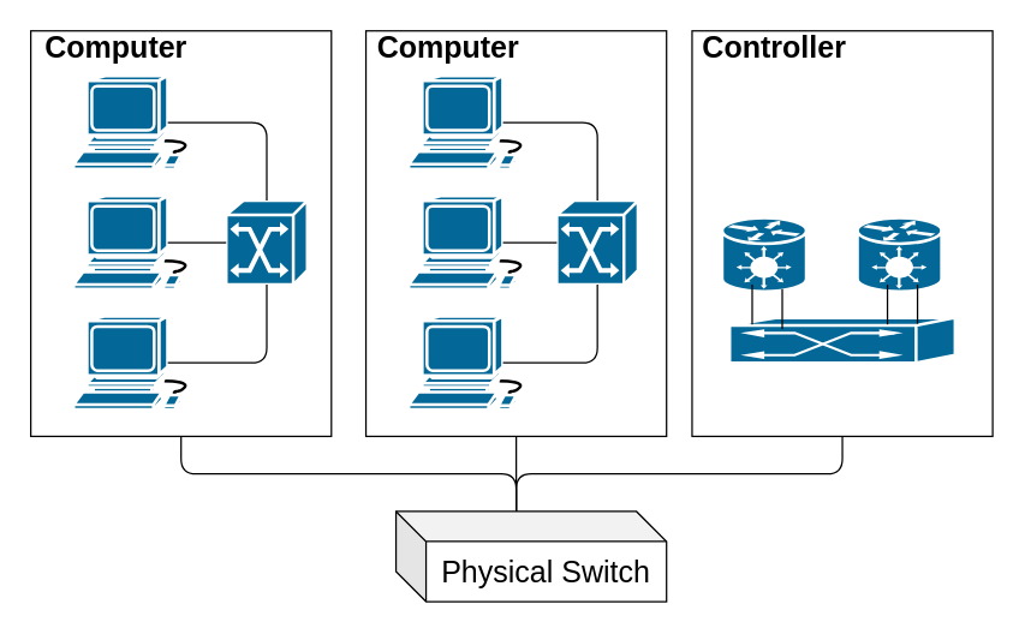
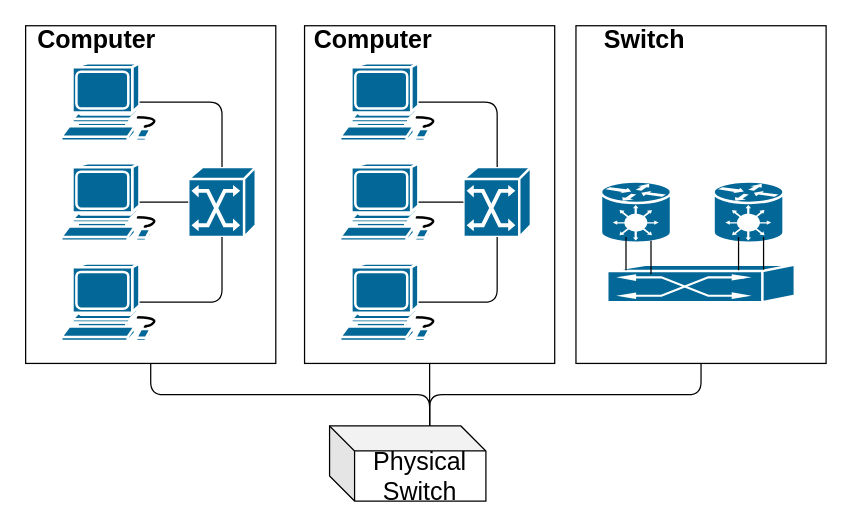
  <mxCell id="0" />
  <mxCell id="1" parent="0" />
  <mxCell id="2" value="" style="rounded=0;whiteSpace=wrap;html=1;" vertex="1" parent="1"><mxGeometry x="20" y="20" width="200" height="270" as="geometry" /></mxCell>
  <mxCell id="3" value="" style="shape=mxgraph.cisco.computers_and_peripherals.workstation;html=1;pointerEvents=1;dashed=0;fillColor=#036897;strokeColor=#ffffff;strokeWidth=2;verticalLabelPosition=bottom;verticalAlign=top;align=center;outlineConnect=0;" vertex="1" parent="1"><mxGeometry x="48.5" y="50" width="83" height="62" as="geometry" /></mxCell>
  <mxCell id="4" value="" style="shape=mxgraph.cisco.computers_and_peripherals.workstation;html=1;pointerEvents=1;dashed=0;fillColor=#036897;strokeColor=#ffffff;strokeWidth=2;verticalLabelPosition=bottom;verticalAlign=top;align=center;outlineConnect=0;" vertex="1" parent="1"><mxGeometry x="48.5" y="210" width="83" height="62" as="geometry" /></mxCell>
  <mxCell id="5" value="" style="shape=mxgraph.cisco.computers_and_peripherals.workstation;html=1;pointerEvents=1;dashed=0;fillColor=#036897;strokeColor=#ffffff;strokeWidth=2;verticalLabelPosition=bottom;verticalAlign=top;align=center;outlineConnect=0;" vertex="1" parent="1"><mxGeometry x="48.5" y="130" width="83" height="62" as="geometry" /></mxCell>
  <mxCell id="6" value="" style="rounded=0;whiteSpace=wrap;html=1;" vertex="1" parent="1"><mxGeometry x="243" y="20" width="200" height="270" as="geometry" /></mxCell>
  <mxCell id="7" value="" style="shape=mxgraph.cisco.computers_and_peripherals.workstation;html=1;pointerEvents=1;dashed=0;fillColor=#036897;strokeColor=#ffffff;strokeWidth=2;verticalLabelPosition=bottom;verticalAlign=top;align=center;outlineConnect=0;" vertex="1" parent="1"><mxGeometry x="271.5" y="50" width="83" height="62" as="geometry" /></mxCell>
  <mxCell id="8" value="" style="shape=mxgraph.cisco.computers_and_peripherals.workstation;html=1;pointerEvents=1;dashed=0;fillColor=#036897;strokeColor=#ffffff;strokeWidth=2;verticalLabelPosition=bottom;verticalAlign=top;align=center;outlineConnect=0;" vertex="1" parent="1"><mxGeometry x="271.5" y="210" width="83" height="62" as="geometry" /></mxCell>
  <mxCell id="9" value="" style="shape=mxgraph.cisco.computers_and_peripherals.workstation;html=1;pointerEvents=1;dashed=0;fillColor=#036897;strokeColor=#ffffff;strokeWidth=2;verticalLabelPosition=bottom;verticalAlign=top;align=center;outlineConnect=0;" vertex="1" parent="1"><mxGeometry x="271.5" y="130" width="83" height="62" as="geometry" /></mxCell>
  <mxCell id="10" value="" style="rounded=0;whiteSpace=wrap;html=1;" vertex="1" parent="1"><mxGeometry x="460" y="20" width="200" height="270" as="geometry" /></mxCell>
  <mxCell id="11" value="" style="shape=mxgraph.cisco.hubs_and_gateways.generic_gateway;html=1;pointerEvents=1;dashed=0;fillColor=#036897;strokeColor=#ffffff;strokeWidth=2;verticalLabelPosition=bottom;verticalAlign=top;align=center;outlineConnect=0;" vertex="1" parent="1"><mxGeometry x="480" y="144.5" width="56" height="49" as="geometry" /></mxCell>
  <mxCell id="12" value="" style="shape=mxgraph.cisco.switches.atm_switch;html=1;pointerEvents=1;dashed=0;fillColor=#036897;strokeColor=#ffffff;strokeWidth=2;verticalLabelPosition=bottom;verticalAlign=top;align=center;outlineConnect=0;" vertex="1" parent="1"><mxGeometry x="150" y="133" width="54" height="56" as="geometry" /></mxCell>
  <mxCell id="13" value="" style="shape=mxgraph.cisco.switches.atm_switch;html=1;pointerEvents=1;dashed=0;fillColor=#036897;strokeColor=#ffffff;strokeWidth=2;verticalLabelPosition=bottom;verticalAlign=top;align=center;outlineConnect=0;" vertex="1" parent="1"><mxGeometry x="485" y="211" width="150" height="30" as="geometry" /></mxCell>
  <mxCell id="14" value="" style="shape=mxgraph.cisco.hubs_and_gateways.generic_gateway;html=1;pointerEvents=1;dashed=0;fillColor=#036897;strokeColor=#ffffff;strokeWidth=2;verticalLabelPosition=bottom;verticalAlign=top;align=center;outlineConnect=0;" vertex="1" parent="1"><mxGeometry x="570" y="144.5" width="56" height="49" as="geometry" /></mxCell>
  <mxCell id="15" value="" style="endArrow=none;html=1;entryX=0.5;entryY=1;entryDx=0;entryDy=0;entryPerimeter=0;" edge="1" parent="1"><mxGeometry width="50" height="50" relative="1" as="geometry"><mxPoint x="610" y="215" as="sourcePoint" /><mxPoint x="610" y="189" as="targetPoint" /><Array as="points"><mxPoint x="610" y="189" /></Array></mxGeometry></mxCell>
  <mxCell id="16" value="" style="endArrow=none;html=1;" edge="1" parent="1"><mxGeometry width="50" height="50" relative="1" as="geometry"><mxPoint x="520" y="218.5" as="sourcePoint" /><mxPoint x="520" y="192" as="targetPoint" /></mxGeometry></mxCell>
  <mxCell id="17" value="" style="endArrow=none;html=1;" edge="1" parent="1"><mxGeometry width="50" height="50" relative="1" as="geometry"><mxPoint x="500" y="215.5" as="sourcePoint" /><mxPoint x="500" y="189" as="targetPoint" /></mxGeometry></mxCell>
  <mxCell id="18" value="" style="endArrow=none;html=1;" edge="1" parent="1"><mxGeometry width="50" height="50" relative="1" as="geometry"><mxPoint x="590" y="215.5" as="sourcePoint" /><mxPoint x="590" y="189" as="targetPoint" /></mxGeometry></mxCell>
  <mxCell id="19" value="" style="shape=mxgraph.cisco.switches.atm_switch;html=1;pointerEvents=1;dashed=0;fillColor=#036897;strokeColor=#ffffff;strokeWidth=2;verticalLabelPosition=bottom;verticalAlign=top;align=center;outlineConnect=0;" vertex="1" parent="1"><mxGeometry x="370" y="133" width="54" height="56" as="geometry" /></mxCell>
  <mxCell id="20" value="" style="endArrow=none;html=1;exitX=0.755;exitY=0.5;exitDx=0;exitDy=0;exitPerimeter=0;entryX=0.5;entryY=0;entryDx=0;entryDy=0;entryPerimeter=0;edgeStyle=orthogonalEdgeStyle;" edge="1" parent="1" source="3" target="12"><mxGeometry width="50" height="50" relative="1" as="geometry"><mxPoint x="120" y="110" as="sourcePoint" /><mxPoint x="160" y="70" as="targetPoint" /></mxGeometry></mxCell>
  <mxCell id="21" value="" style="endArrow=none;html=1;entryX=0.755;entryY=0.5;entryDx=0;entryDy=0;entryPerimeter=0;exitX=0.5;exitY=1;exitDx=0;exitDy=0;exitPerimeter=0;edgeStyle=orthogonalEdgeStyle;" edge="1" parent="1" source="12" target="4"><mxGeometry width="50" height="50" relative="1" as="geometry"><mxPoint x="20" y="360" as="sourcePoint" /><mxPoint x="70" y="310" as="targetPoint" /><Array as="points"><mxPoint x="177" y="241" /></Array></mxGeometry></mxCell>
  <mxCell id="22" value="" style="endArrow=none;html=1;entryX=0.755;entryY=0.5;entryDx=0;entryDy=0;entryPerimeter=0;" edge="1" parent="1" source="12" target="5"><mxGeometry width="50" height="50" relative="1" as="geometry"><mxPoint x="20" y="360" as="sourcePoint" /><mxPoint x="70" y="310" as="targetPoint" /></mxGeometry></mxCell>
  <mxCell id="23" value="" style="endArrow=none;html=1;entryX=0.755;entryY=0.5;entryDx=0;entryDy=0;entryPerimeter=0;exitX=0;exitY=0.5;exitDx=0;exitDy=0;exitPerimeter=0;" edge="1" parent="1" source="19" target="9"><mxGeometry width="50" height="50" relative="1" as="geometry"><mxPoint x="20" y="360" as="sourcePoint" /><mxPoint x="70" y="310" as="targetPoint" /></mxGeometry></mxCell>
  <mxCell id="24" value="" style="endArrow=none;html=1;exitX=0.755;exitY=0.5;exitDx=0;exitDy=0;exitPerimeter=0;entryX=0.5;entryY=0;entryDx=0;entryDy=0;entryPerimeter=0;edgeStyle=orthogonalEdgeStyle;" edge="1" parent="1" source="7" target="19"><mxGeometry width="50" height="50" relative="1" as="geometry"><mxPoint x="360" y="112" as="sourcePoint" /><mxPoint x="410" y="62" as="targetPoint" /></mxGeometry></mxCell>
  <mxCell id="25" value="" style="endArrow=none;html=1;entryX=0.5;entryY=1;entryDx=0;entryDy=0;entryPerimeter=0;exitX=0.755;exitY=0.5;exitDx=0;exitDy=0;exitPerimeter=0;edgeStyle=orthogonalEdgeStyle;" edge="1" parent="1" source="8" target="19"><mxGeometry width="50" height="50" relative="1" as="geometry"><mxPoint x="370" y="200" as="sourcePoint" /><mxPoint x="420" y="210" as="targetPoint" /></mxGeometry></mxCell>
  <mxCell id="26" value="&lt;b&gt;&lt;font style=&quot;font-size: 20px&quot;&gt;Computer&lt;/font&gt;&lt;/b&gt;" style="text;html=1;strokeColor=none;fillColor=none;align=center;verticalAlign=middle;whiteSpace=wrap;rounded=0;" vertex="1" parent="1"><mxGeometry x="21.5" y="20" width="110" height="20" as="geometry" /></mxCell>
  <mxCell id="27" value="&lt;b&gt;&lt;font style=&quot;font-size: 20px&quot;&gt;Computer&lt;/font&gt;&lt;/b&gt;" style="text;html=1;strokeColor=none;fillColor=none;align=center;verticalAlign=middle;whiteSpace=wrap;rounded=0;" vertex="1" parent="1"><mxGeometry x="243" y="20" width="110" height="20" as="geometry" /></mxCell>
- <mxCell id="28" value="&lt;b&gt;&lt;font style=&quot;font-size: 20px&quot;&gt;Controller&lt;/font&gt;&lt;/b&gt;" style="text;html=1;strokeColor=none;fillColor=none;align=center;verticalAlign=middle;whiteSpace=wrap;rounded=0;" vertex="1" parent="1"><mxGeometry x="460" y="20" width="110" height="20" as="geometry" /></mxCell>
- <mxCell id="29" value="&lt;font style=&quot;font-size: 20px&quot;&gt;Physical Switch&lt;/font&gt;" style="shape=cube;whiteSpace=wrap;html=1;boundedLbl=1;backgroundOutline=1;darkOpacity=0.05;darkOpacity2=0.1;" vertex="1" parent="1"><mxGeometry x="263" y="340" width="180" height="60" as="geometry" /></mxCell>
+ <mxCell id="28" value="&lt;b&gt;&lt;font style=&quot;font-size: 20px&quot;&gt;Switch&lt;/font&gt;&lt;/b&gt;" style="text;html=1;strokeColor=none;fillColor=none;align=center;verticalAlign=middle;whiteSpace=wrap;rounded=0;" vertex="1" parent="1"><mxGeometry x="460" y="20" width="110" height="20" as="geometry" /></mxCell>
+ <mxCell id="29" value="&lt;font style=&quot;font-size: 20px&quot;&gt;Physical Switch&lt;/font&gt;" style="shape=cube;whiteSpace=wrap;html=1;boundedLbl=1;backgroundOutline=1;darkOpacity=0.05;darkOpacity2=0.1;" vertex="1" parent="1"><mxGeometry x="263" y="340" width="125" height="60" as="geometry" /></mxCell>
  <mxCell id="30" value="" style="endArrow=none;html=1;entryX=0.5;entryY=1;entryDx=0;entryDy=0;exitX=0;exitY=0;exitDx=80;exitDy=0;exitPerimeter=0;edgeStyle=orthogonalEdgeStyle;" edge="1" parent="1" source="29" target="2"><mxGeometry width="50" height="50" relative="1" as="geometry"><mxPoint x="110" y="340" as="sourcePoint" /><mxPoint x="160" y="290" as="targetPoint" /></mxGeometry></mxCell>
  <mxCell id="31" value="" style="endArrow=none;html=1;entryX=0.5;entryY=1;entryDx=0;entryDy=0;exitX=0;exitY=0;exitDx=80;exitDy=0;exitPerimeter=0;edgeStyle=orthogonalEdgeStyle;" edge="1" parent="1" source="29" target="10"><mxGeometry width="50" height="50" relative="1" as="geometry"><mxPoint x="550" y="370" as="sourcePoint" /><mxPoint x="600" y="320" as="targetPoint" /></mxGeometry></mxCell>
  <mxCell id="32" value="" style="endArrow=none;html=1;entryX=0.5;entryY=1;entryDx=0;entryDy=0;exitX=0;exitY=0;exitDx=80;exitDy=0;exitPerimeter=0;" edge="1" parent="1" source="29" target="6"><mxGeometry width="50" height="50" relative="1" as="geometry"><mxPoint x="120" y="440" as="sourcePoint" /><mxPoint x="170" y="390" as="targetPoint" /></mxGeometry></mxCell>
